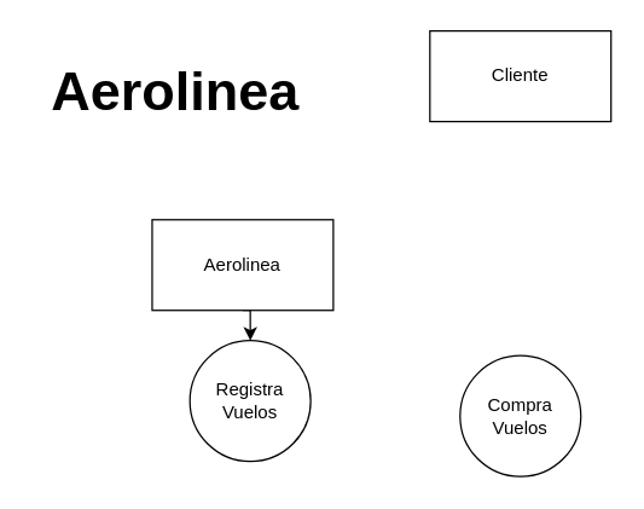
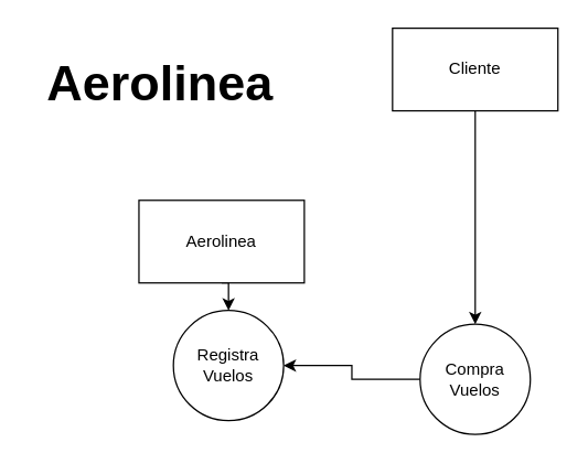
  <mxCell id="0" />
  <mxCell id="1" parent="0" />
  <mxCell id="2" value="&lt;font style=&quot;font-size: 36px;&quot;&gt;&lt;b&gt;Aerolinea&lt;/b&gt;&lt;/font&gt;" style="text;html=1;align=center;verticalAlign=middle;resizable=0;points=[];autosize=1;strokeColor=none;fillColor=none;" vertex="1" parent="1"><mxGeometry x="20" y="30" width="190" height="60" as="geometry" /></mxCell>
+ <mxCell id="3" style="edgeStyle=orthogonalEdgeStyle;rounded=0;orthogonalLoop=1;jettySize=auto;html=1;exitX=0.5;exitY=1;exitDx=0;exitDy=0;entryX=0.5;entryY=0;entryDx=0;entryDy=0;" edge="1" parent="1" source="4" target="6"><mxGeometry relative="1" as="geometry" /></mxCell>
  <mxCell id="4" value="Cliente" style="rounded=0;whiteSpace=wrap;html=1;" vertex="1" parent="1"><mxGeometry x="284" y="20" width="120" height="60" as="geometry" /></mxCell>
+ <mxCell id="5" style="edgeStyle=orthogonalEdgeStyle;rounded=0;orthogonalLoop=1;jettySize=auto;html=1;exitX=0;exitY=0.5;exitDx=0;exitDy=0;entryX=1;entryY=0.5;entryDx=0;entryDy=0;" edge="1" parent="1" source="6" target="9"><mxGeometry relative="1" as="geometry" /></mxCell>
  <mxCell id="6" value="Compra Vuelos" style="ellipse;whiteSpace=wrap;html=1;aspect=fixed;" vertex="1" parent="1"><mxGeometry x="304" y="235" width="80" height="80" as="geometry" /></mxCell>
  <mxCell id="7" style="edgeStyle=orthogonalEdgeStyle;rounded=0;orthogonalLoop=1;jettySize=auto;html=1;exitX=0.5;exitY=1;exitDx=0;exitDy=0;entryX=0.5;entryY=0;entryDx=0;entryDy=0;" edge="1" parent="1" source="8" target="9"><mxGeometry relative="1" as="geometry" /></mxCell>
  <mxCell id="8" value="Aerolinea" style="rounded=0;whiteSpace=wrap;html=1;" vertex="1" parent="1"><mxGeometry x="100" y="145" width="120" height="60" as="geometry" /></mxCell>
  <mxCell id="9" value="Registra Vuelos" style="ellipse;whiteSpace=wrap;html=1;aspect=fixed;" vertex="1" parent="1"><mxGeometry x="125" y="225" width="80" height="80" as="geometry" /></mxCell>
